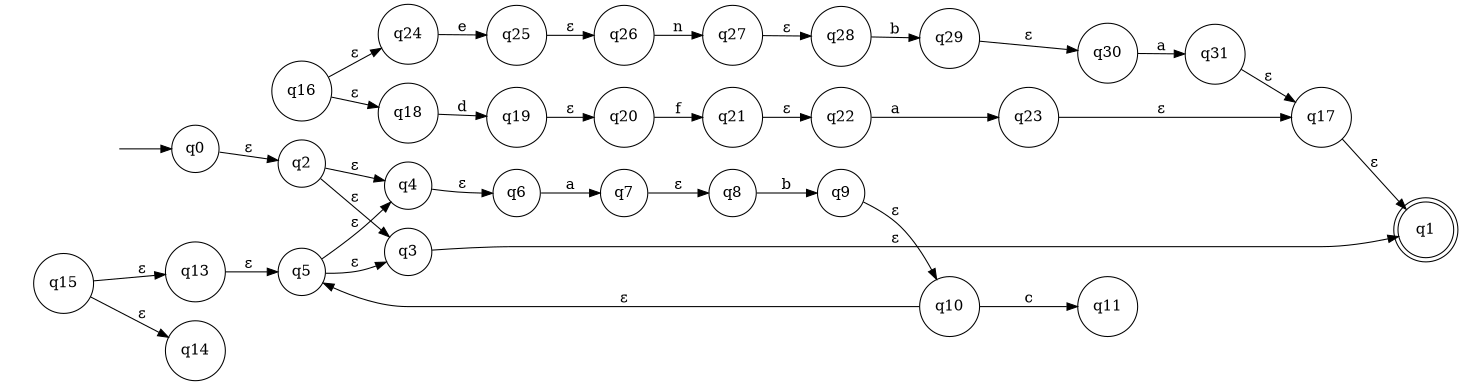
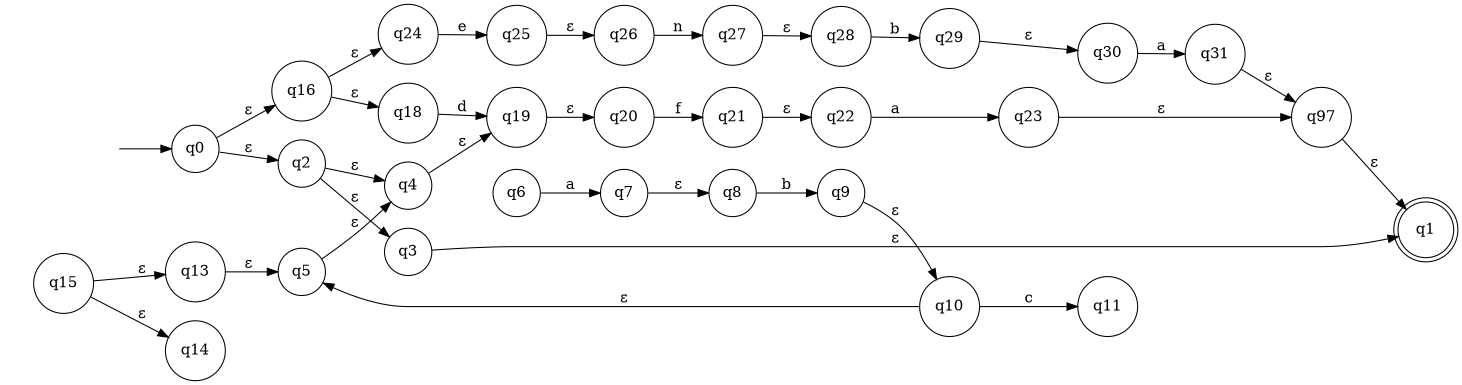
  digraph {
    alphabet="a b c c d f a e n f a "
    rankdir=LR
    type=ENFA
    node [shape=circle]
    q31
-   q17
+   q17 [label=q97]
    q1 [shape=doublecircle]
    q30
    q29
    q28
    q27
    q26
    q25
    q24
    q23
    q22
    q21
    q20
    q19
    q18
    q16
    q15
    q14
    q13
    q5
    q4
    q3
    q10
    q11
    q9
    q8
    q7
    q6
    q2
    q0
    invStart [shape=doublecircle style=invis]
    q31 -> q17 [label="ε"]
    q17 -> q1 [label="ε"]
    q30 -> q31 [label=a]
    q29 -> q30 [label="ε"]
    q28 -> q29 [label=b]
    q27 -> q28 [label="ε"]
    q26 -> q27 [label=n]
    q25 -> q26 [label="ε"]
    q24 -> q25 [label=e]
    q23 -> q17 [label="ε"]
    q22 -> q23 [label=a]
    q21 -> q22 [label="ε"]
    q20 -> q21 [label=f]
    q19 -> q20 [label="ε"]
    q18 -> q19 [label=d]
    q16 -> q24 [label="ε"]
    q16 -> q18 [label="ε"]
    q15 -> q14 [label="ε"]
    q15 -> q13 [label="ε"]
    q13 -> q5 [label="ε"]
    q5 -> q4 [label="ε"]
-   q5 -> q3 [label="ε"]
-   q4 -> q6 [label="ε"]
+   q4 -> q19 [label="ε"]
    q3 -> q1 [label="ε"]
    q10 -> q5 [label="ε"]
    q10 -> q11 [label=c]
    q9 -> q10 [label="ε"]
    q8 -> q9 [label=b]
    q7 -> q8 [label="ε"]
    q6 -> q7 [label=a]
    q2 -> q4 [label="ε"]
    q2 -> q3 [label="ε"]
+   q0 -> q16 [label="ε"]
    q0 -> q2 [label="ε"]
    invStart -> q0
  }
